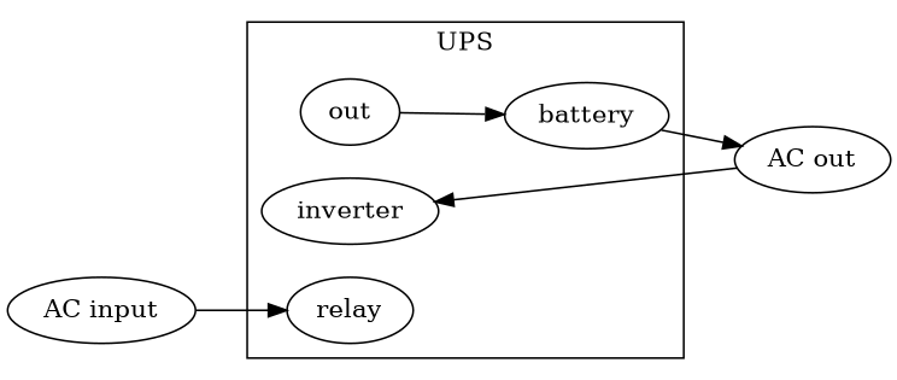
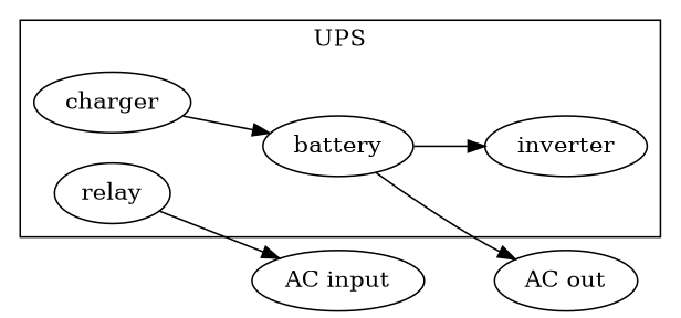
  digraph {
    rankdir=LR
-   n1 [label=out]
+   n1 [label=charger]
    n2 [label=battery]
    n3 [label=inverter]
    n4 [label=relay]
    n5 [label="AC out"]
    n6 [label="AC input"]
    subgraph cluster_1 {
      label=UPS
      n1
      n2
      n3
      n4
    }
    n1 -> n2
-   n5 -> n3
+   n2 -> n3
    n2 -> n5
-   n6 -> n4
+   n4 -> n6
  }
